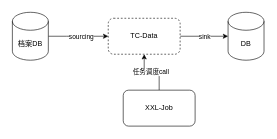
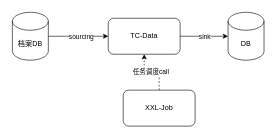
  <mxCell id="0" />
  <mxCell id="1" parent="0" />
  <mxCell id="2" style="edgeStyle=orthogonalEdgeStyle;rounded=0;orthogonalLoop=1;jettySize=auto;html=1;entryX=0;entryY=0.5;entryDx=0;entryDy=0;" edge="1" parent="1" target="9"><mxGeometry relative="1" as="geometry"><mxPoint x="80" y="60" as="sourcePoint" /><Array as="points"><mxPoint x="110" y="60" /><mxPoint x="110" y="60" /></Array></mxGeometry></mxCell>
  <mxCell id="3" value="sourcing" style="edgeLabel;html=1;align=center;verticalAlign=middle;resizable=0;points=[];" vertex="1" connectable="0" parent="2"><mxGeometry x="0.073" relative="1" as="geometry"><mxPoint as="offset" /></mxGeometry></mxCell>
- <mxCell id="4" value="" style="edgeStyle=orthogonalEdgeStyle;rounded=0;orthogonalLoop=1;jettySize=auto;html=1;" edge="1" parent="1" source="6" target="9"><mxGeometry relative="1" as="geometry" /></mxCell>
+ <mxCell id="4" value="" style="edgeStyle=orthogonalEdgeStyle;rounded=0;orthogonalLoop=1;jettySize=auto;html=1;dashed=1;" edge="1" parent="1" source="6" target="9"><mxGeometry relative="1" as="geometry" /></mxCell>
  <mxCell id="5" value="任务调度call" style="edgeLabel;html=1;align=center;verticalAlign=middle;resizable=0;points=[];" vertex="1" connectable="0" parent="4"><mxGeometry x="0.053" y="-1" relative="1" as="geometry"><mxPoint as="offset" /></mxGeometry></mxCell>
  <mxCell id="6" value="XXL-Job" style="rounded=1;whiteSpace=wrap;html=1;direction=west;" vertex="1" parent="1"><mxGeometry x="205" y="150" width="120" height="60" as="geometry" /></mxCell>
  <mxCell id="7" value="" style="edgeStyle=orthogonalEdgeStyle;rounded=0;orthogonalLoop=1;jettySize=auto;html=1;" edge="1" parent="1" source="9"><mxGeometry relative="1" as="geometry"><mxPoint x="380" y="60" as="targetPoint" /></mxGeometry></mxCell>
  <mxCell id="8" value="sink" style="edgeLabel;html=1;align=center;verticalAlign=middle;resizable=0;points=[];" vertex="1" connectable="0" parent="7"><mxGeometry x="-0.007" relative="1" as="geometry"><mxPoint as="offset" /></mxGeometry></mxCell>
- <mxCell id="9" value="TC-Data" style="rounded=1;whiteSpace=wrap;html=1;dashed=1;" vertex="1" parent="1"><mxGeometry x="180" y="30" width="120" height="60" as="geometry" /></mxCell>
+ <mxCell id="9" value="TC-Data" style="rounded=1;whiteSpace=wrap;html=1;" vertex="1" parent="1"><mxGeometry x="180" y="30" width="120" height="60" as="geometry" /></mxCell>
  <mxCell id="10" value="DB" style="shape=cylinder3;whiteSpace=wrap;html=1;boundedLbl=1;backgroundOutline=1;size=15;" vertex="1" parent="1"><mxGeometry x="380" y="20" width="60" height="80" as="geometry" /></mxCell>
  <mxCell id="11" value="档案DB" style="shape=cylinder3;whiteSpace=wrap;html=1;boundedLbl=1;backgroundOutline=1;size=15;" vertex="1" parent="1"><mxGeometry x="20" y="20" width="60" height="80" as="geometry" /></mxCell>
